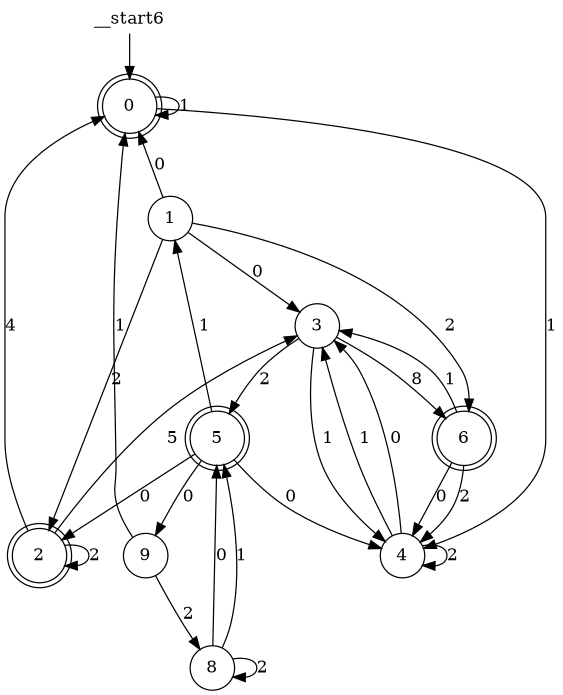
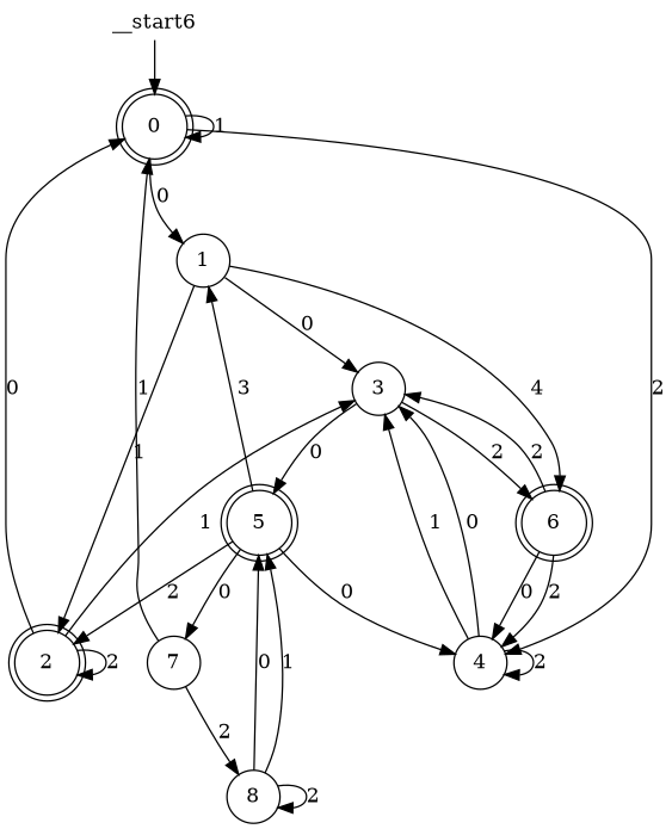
  digraph {
    node [shape=circle]
    n1 [label=0 shape=doublecircle]
    n2 [label=1]
    n3 [label=4]
    n4 [label=2 shape=doublecircle]
    n5 [label=6 shape=doublecircle]
    n6 [label=3]
-   n7 [label=9]
+   n7 [label=7]
    n8 [label=8]
    n9 [label=5 shape=doublecircle]
    n10 [height=0 label=__start6 shape=none width=0]
    n1 -> n1 [label=1]
-   n2 -> n1 [label=0]
-   n1 -> n3 [label=1]
-   n2 -> n4 [label=2]
-   n2 -> n5 [label=2]
+   n1 -> n2 [label=0]
+   n1 -> n3 [label=2]
+   n2 -> n4 [label=1]
+   n2 -> n5 [label=4]
    n2 -> n6 [label=0]
    n3 -> n3 [label=2]
    n3 -> n6 [label=0]
    n3 -> n6 [label=1]
-   n4 -> n1 [label=4]
+   n4 -> n1 [label=0]
    n4 -> n4 [label=2]
-   n4 -> n6 [label=5]
+   n4 -> n6 [label=1]
    n5 -> n3 [label=0]
    n5 -> n3 [label=2]
-   n5 -> n6 [label=1]
-   n6 -> n3 [label=1]
-   n6 -> n5 [label=8]
-   n6 -> n9 [label=2]
+   n5 -> n6 [label=2]
+   n6 -> n5 [label=2]
+   n6 -> n9 [label=0]
    n7 -> n1 [label=1]
    n7 -> n8 [label=2]
    n8 -> n8 [label=2]
    n8 -> n9 [label=0]
    n8 -> n9 [label=1]
-   n9 -> n2 [label=1]
+   n9 -> n2 [label=3]
    n9 -> n3 [label=0]
-   n9 -> n4 [label=0]
+   n9 -> n4 [label=2]
    n9 -> n7 [label=0]
    n10 -> n1
  }
